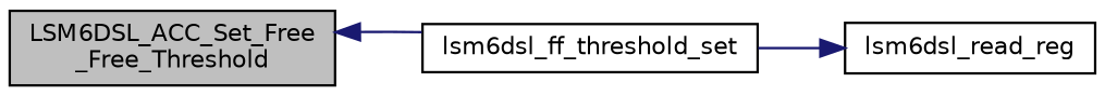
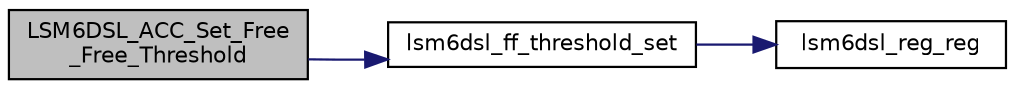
  digraph {
    rankdir=LR
    node [color=black fillcolor=white fontname=Helvetica fontsize=10 shape=record style=filled]
    edge [color=midnightblue fontname=Helvetica fontsize=10 labelfontname=Helvetica labelfontsize=10 style=solid]
    n1 [fillcolor=grey75 fontcolor=black height=0.2 label="LSM6DSL_ACC_Set_Free\l_Free_Threshold" width=0.4]
    n2 [height=0.2 label=lsm6dsl_ff_threshold_set width=0.4]
-   n3 [height=0.2 label=lsm6dsl_read_reg width=0.4]
-   n2 -> n1
+   n3 [height=0.2 label=lsm6dsl_reg_reg width=0.4]
+   n1 -> n2
    n2 -> n3
  }
